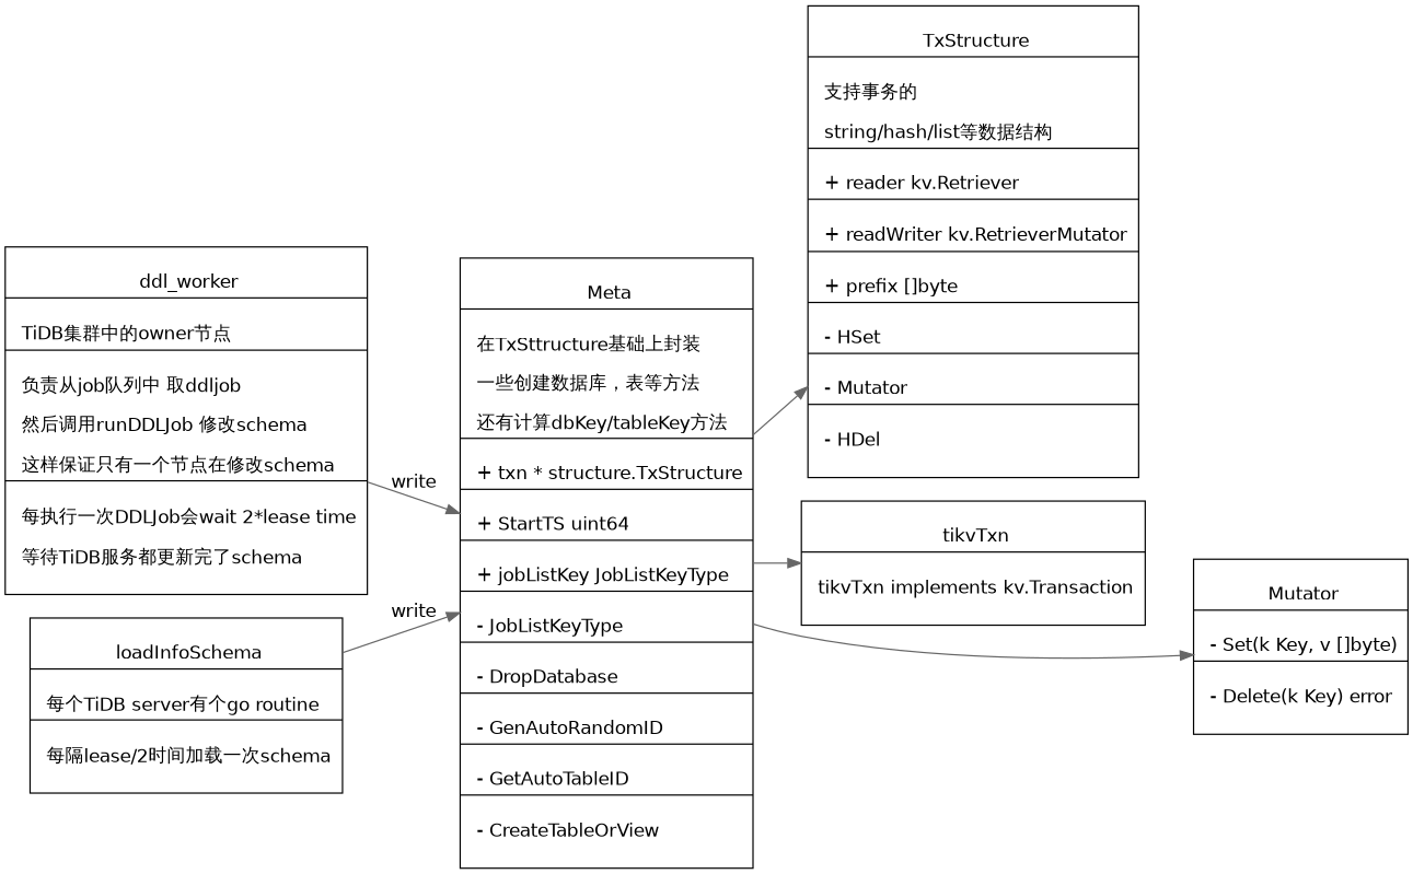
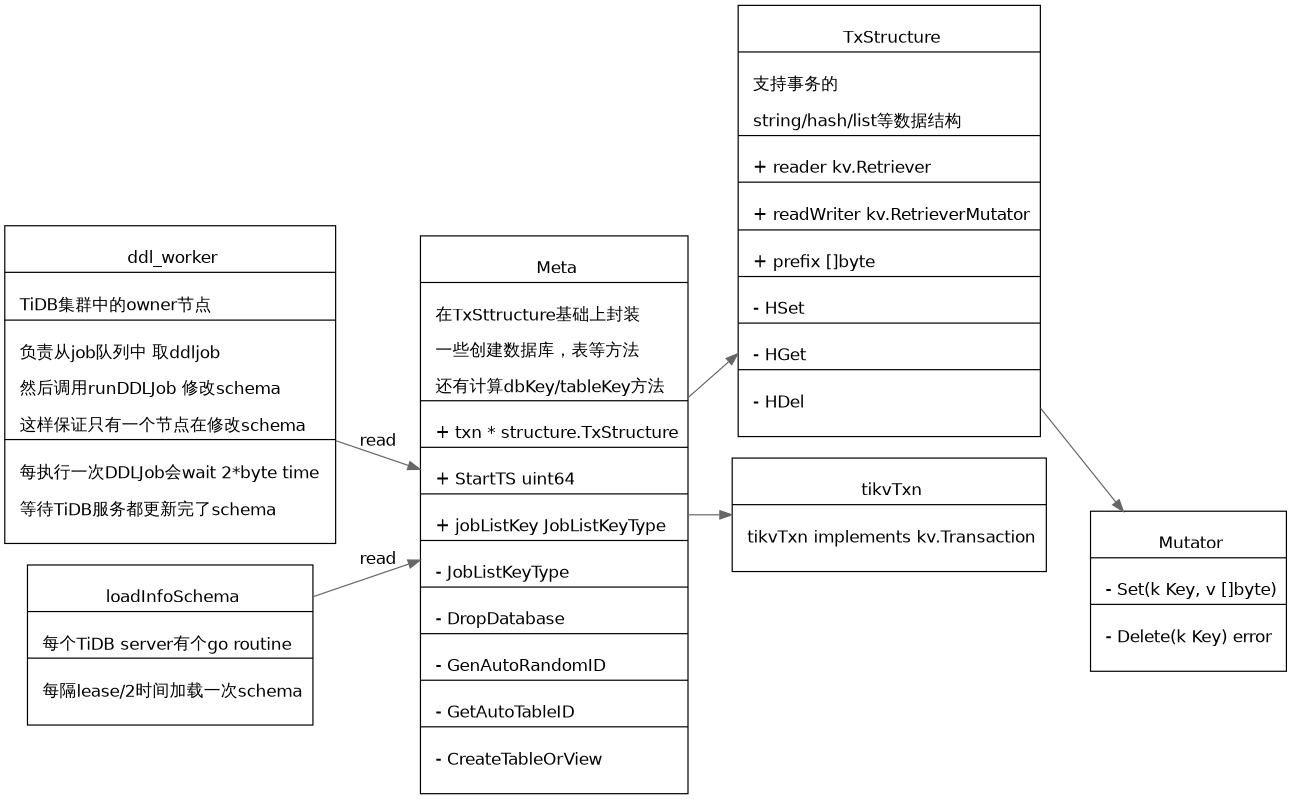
  digraph {
    fontname="DejaVu Sans"
    newrank=true
    rankdir=LR
    node [fontname="DejaVu Sans" shape=record]
    edge [color=gray40 fontname="DejaVu Sans"]
-   n1 [label="{{\n      ddl_worker|\n      TiDB集群中的owner节点\l|\n      负责从job队列中 取ddljob\l \n      然后调用runDDLJob 修改schema\l\n      这样保证只有一个节点在修改schema\l|\n      每执行一次DDLJob会wait 2*lease time\l\n      等待TiDB服务都更新完了schema\l\n    }}"]
+   n1 [label="{{\n      ddl_worker|\n      TiDB集群中的owner节点\l|\n      负责从job队列中 取ddljob\l \n      然后调用runDDLJob 修改schema\l\n      这样保证只有一个节点在修改schema\l|\n      每执行一次DDLJob会wait 2*byte time\l\n      等待TiDB服务都更新完了schema\l\n    }}"]
    n2 [label="{{\n      Meta|\n      在TxSttructure基础上封装\l \n      一些创建数据库，表等方法\l \n      还有计算dbKey/tableKey方法\l |\n      + txn * structure.TxStructure\l|\n      + StartTS uint64\l|\n      + jobListKey JobListKeyType\l|\n      - JobListKeyType\l|\n      - DropDatabase\l|\n      - GenAutoRandomID\l|\n      - GetAutoTableID\l|\n      - CreateTableOrView\l\n    }}"]
-   n3 [label="{{\n      TxStructure|\n      支持事务的\l\n      string/hash/list等数据结构\l|\n      + reader kv.Retriever\l|\n      + readWriter kv.RetrieverMutator\l|\n      + prefix []byte\l|\n      - HSet\l|\n      - Mutator\l|\n      - HDel\l\n    }}"]
+   n3 [label="{{\n      TxStructure|\n      支持事务的\l\n      string/hash/list等数据结构\l|\n      + reader kv.Retriever\l|\n      + readWriter kv.RetrieverMutator\l|\n      + prefix []byte\l|\n      - HSet\l|\n      - HGet\l|\n      - HDel\l\n    }}"]
    n4 [label="{{\n      tikvTxn|\n      tikvTxn implements kv.Transaction\l\n    }}"]
    n5 [label="{{\n      Mutator|\n      - Set(k Key, v []byte)\l|\n      - Delete(k Key) error\l\n    }}"]
    n6 [label="{{\n      loadInfoSchema|\n      每个TiDB server有个go routine\l|\n      每隔lease/2时间加载一次schema\l\n    }}"]
-   n1 -> n2 [label=write]
+   n1 -> n2 [label=read]
    n2 -> n3
    n2 -> n4
-   n2 -> n5
-   n6 -> n2 [label=write]
+   n3 -> n5
+   n6 -> n2 [label=read]
  }
